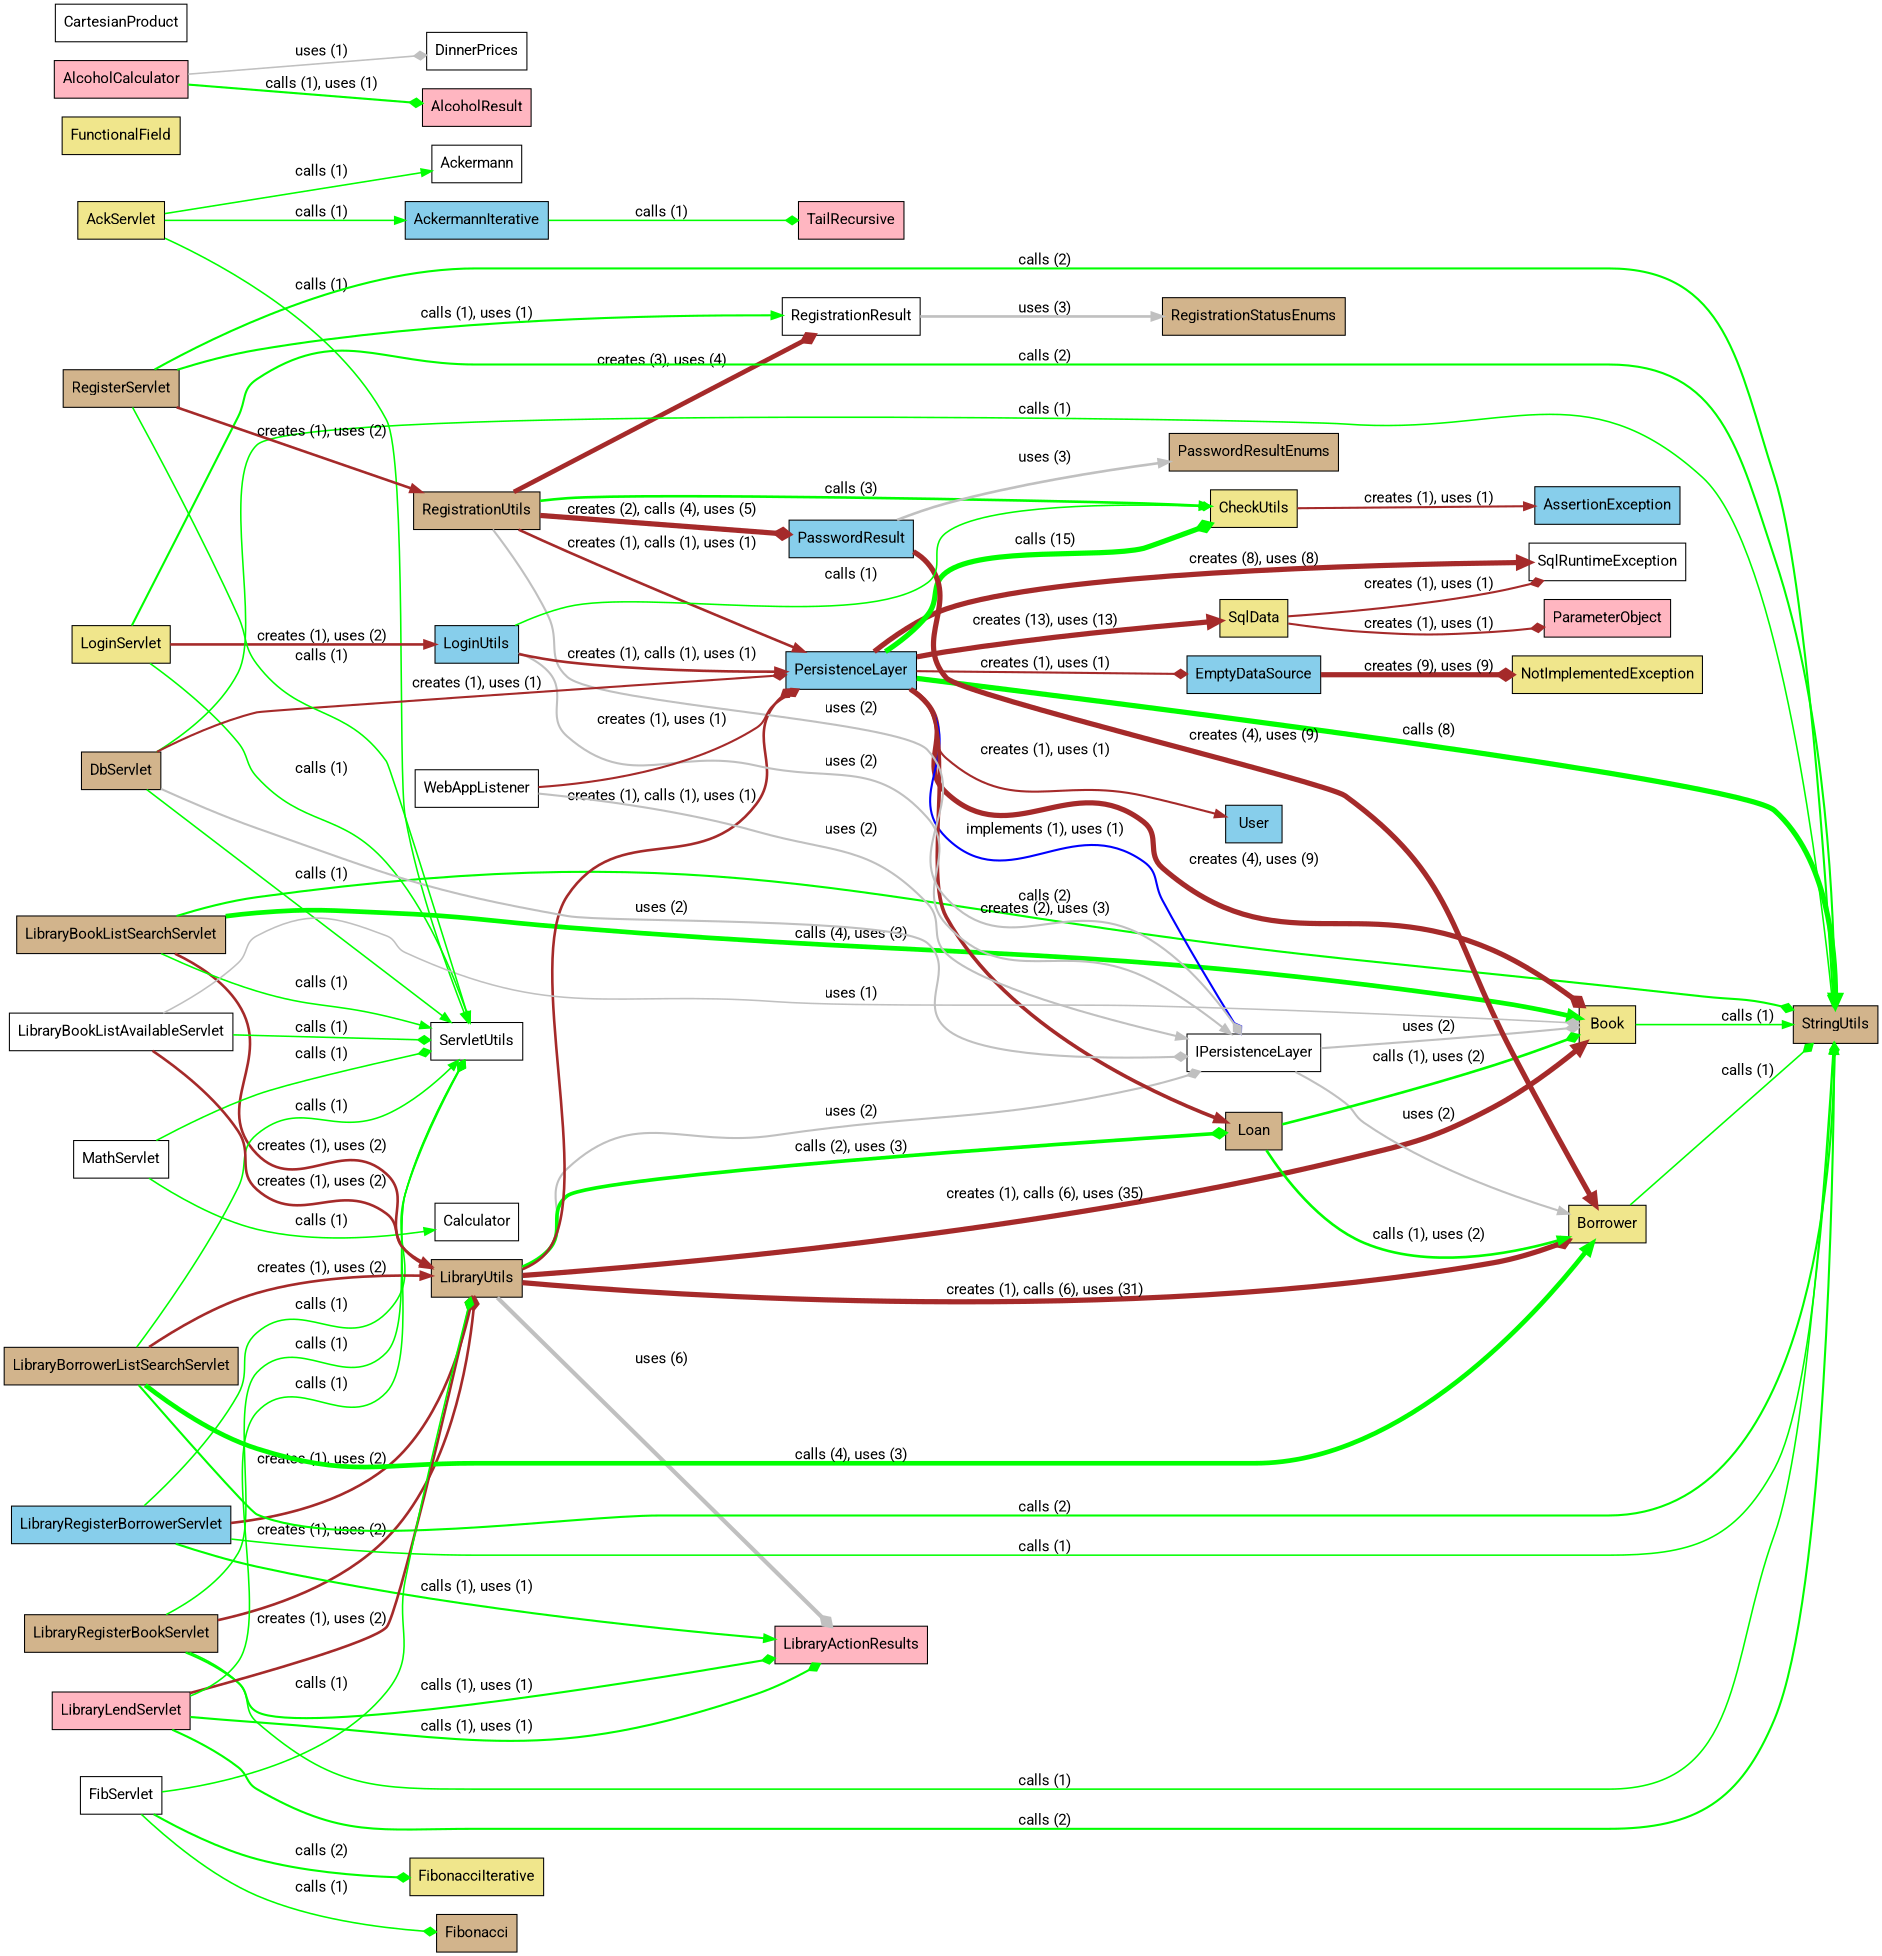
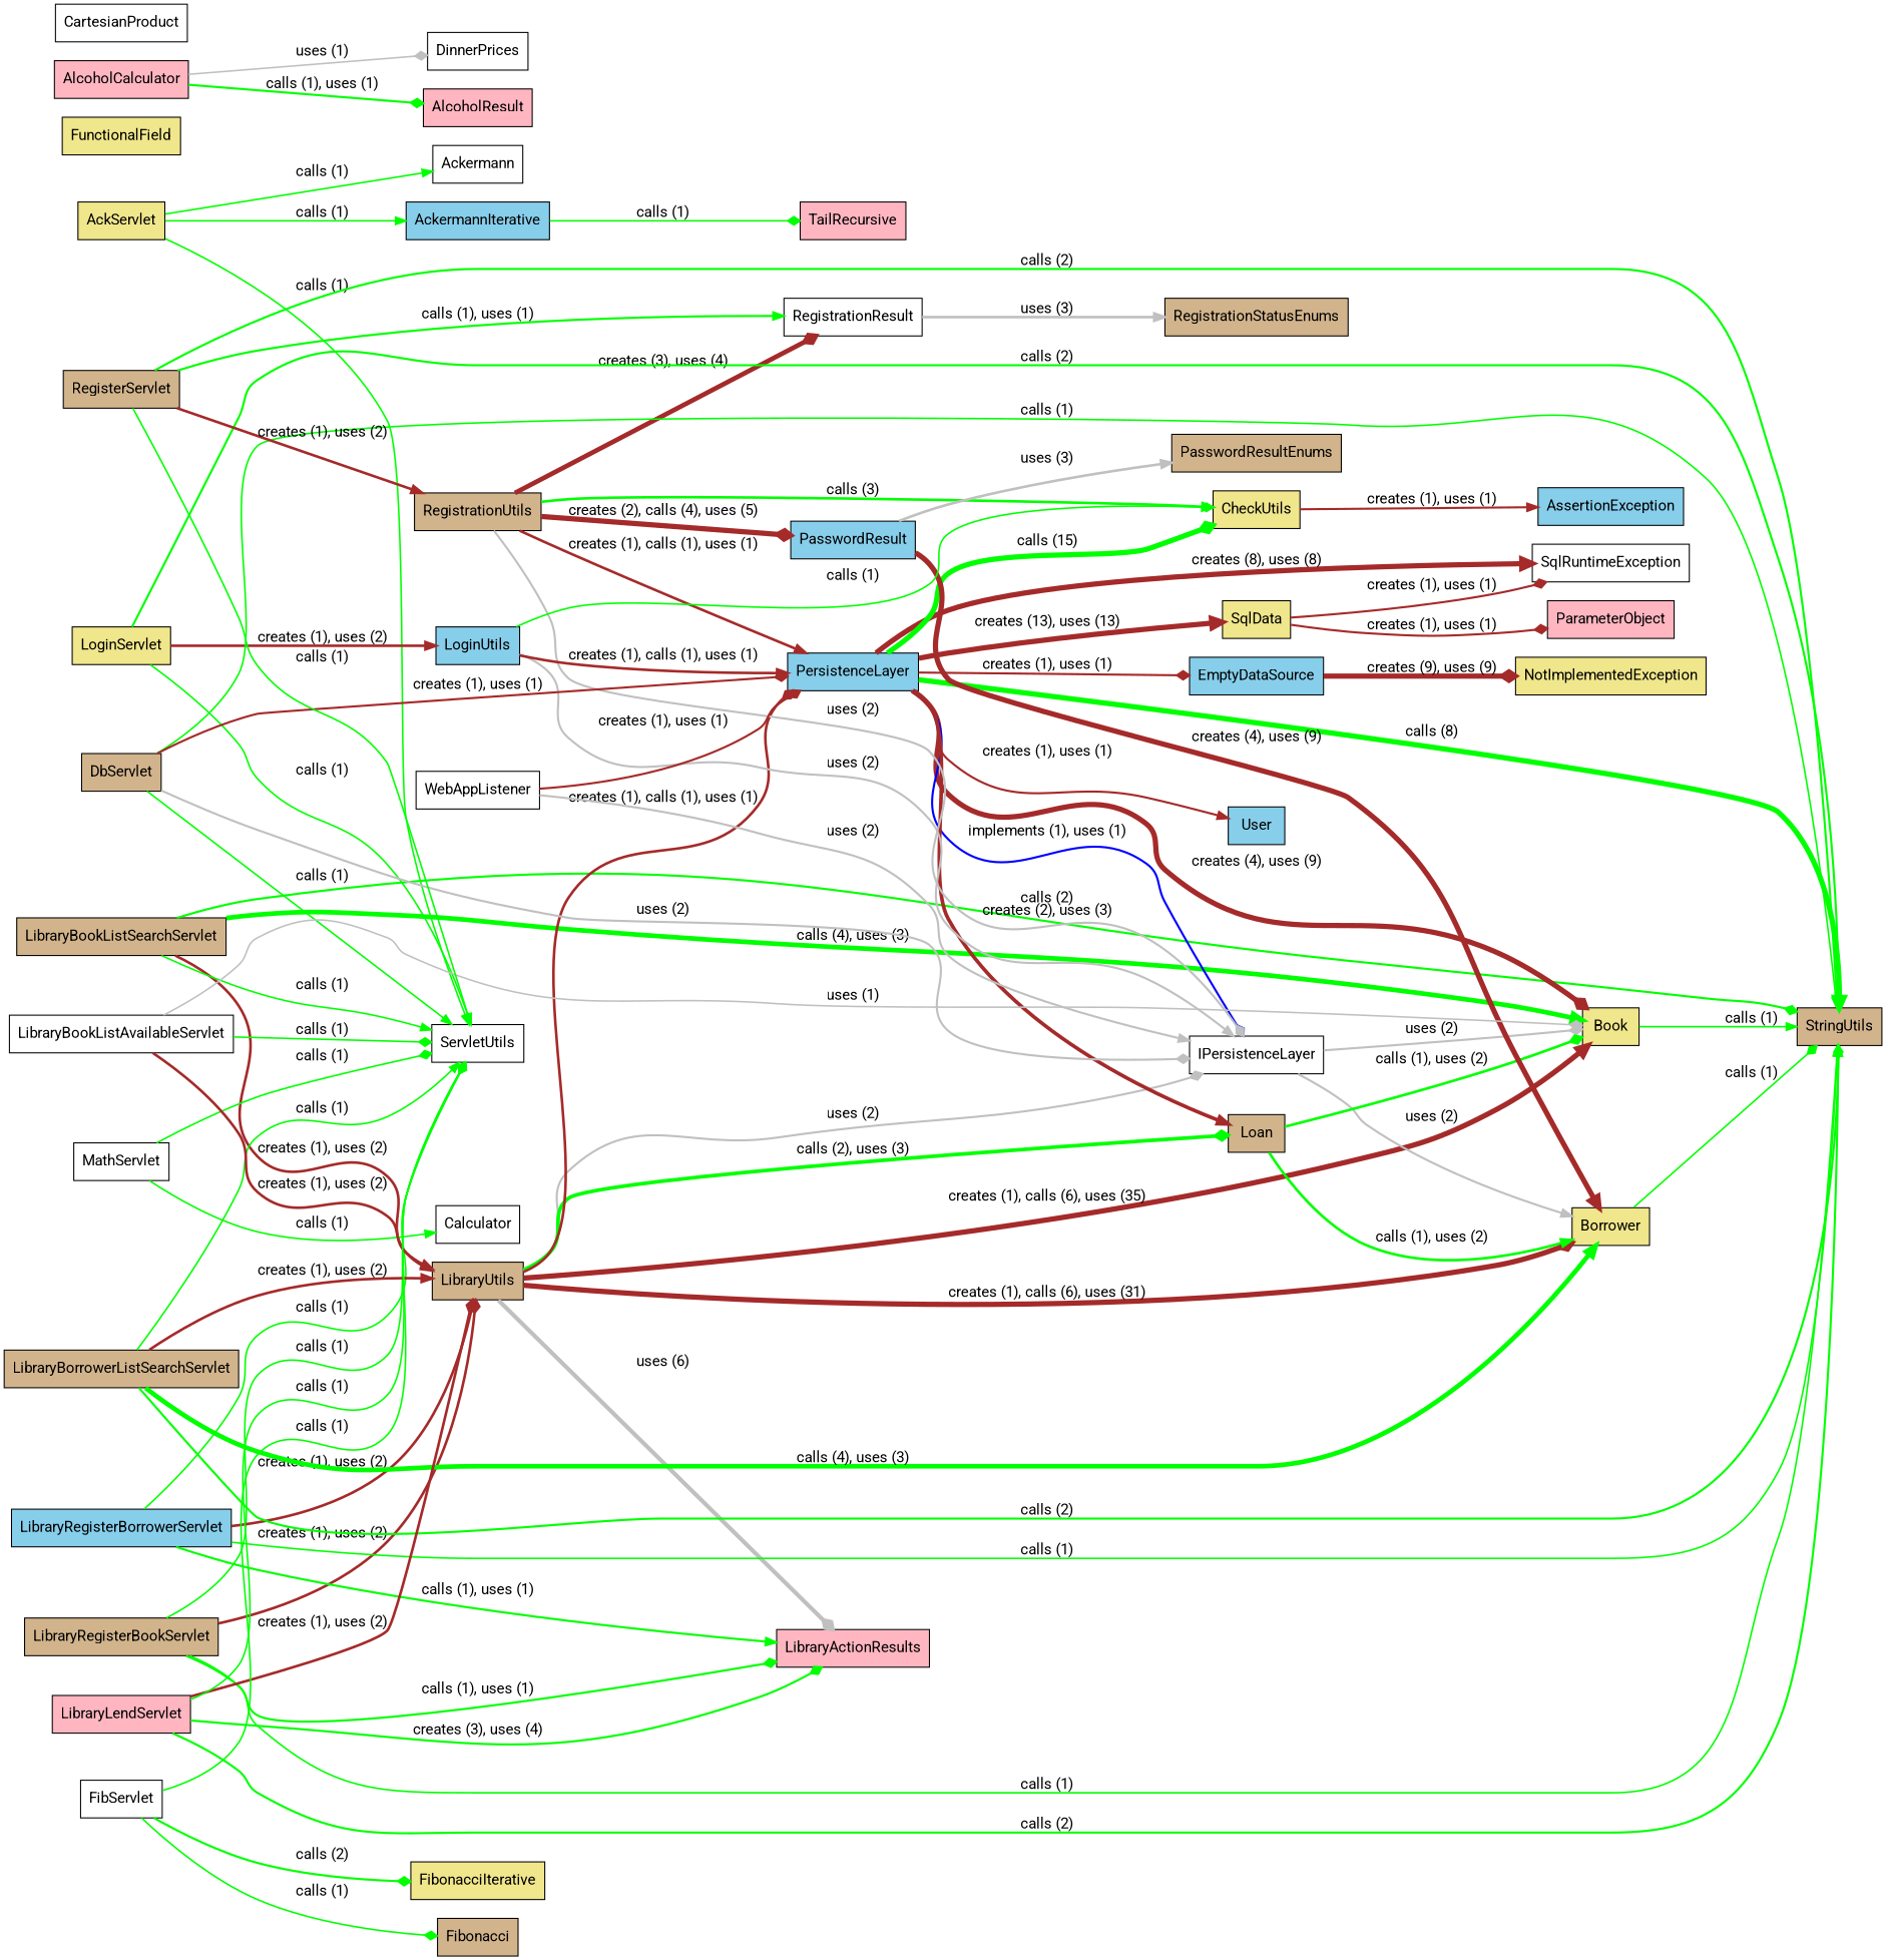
  digraph {
    fontname=Roboto
    rankdir=LR
    node [fillcolor=white fontname=Roboto shape=rectangle style=filled]
    edge [arrowhead=normal color=green fontname=Roboto penwidth=2.0 style=solid]
    n1 [label=Ackermann]
    n2 [fillcolor=tan label=LibraryBookListSearchServlet]
    n3 [fillcolor=tan label=StringUtils]
    n4 [fillcolor=tan label=LibraryUtils]
    n5 [fillcolor=khaki label=Book]
    n6 [label=ServletUtils]
    n7 [label=IPersistenceLayer]
    n8 [fillcolor=khaki label=Borrower]
    n9 [fillcolor=tan label=Loan]
    n10 [fillcolor=lightpink label=LibraryActionResults]
    n11 [fillcolor=skyblue label=PersistenceLayer]
    n12 [label=SqlRuntimeException]
    n13 [fillcolor=khaki label=SqlData]
    n14 [fillcolor=skyblue label=User]
    n15 [fillcolor=khaki label=CheckUtils]
    n16 [fillcolor=skyblue label=EmptyDataSource]
    n17 [fillcolor=lightpink label=ParameterObject]
    n18 [fillcolor=skyblue label=AssertionException]
    n19 [fillcolor=khaki label=NotImplementedException]
    n20 [fillcolor=skyblue label=AckermannIterative]
    n21 [fillcolor=lightpink label=TailRecursive]
    n22 [fillcolor=khaki label=AckServlet]
    n23 [fillcolor=khaki label=FunctionalField]
    n24 [fillcolor=tan label=LibraryRegisterBookServlet]
    n25 [label=Calculator]
    n26 [label=RegistrationResult]
    n27 [fillcolor=tan label=RegistrationStatusEnums]
    n28 [fillcolor=tan label=RegistrationUtils]
    n29 [fillcolor=skyblue label=PasswordResult]
    n30 [fillcolor=tan label=PasswordResultEnums]
    n31 [fillcolor=lightpink label=AlcoholCalculator]
    n32 [label=DinnerPrices]
    n33 [fillcolor=lightpink label=AlcoholResult]
    n34 [fillcolor=tan label=Fibonacci]
    n35 [fillcolor=skyblue label=LibraryRegisterBorrowerServlet]
    n36 [fillcolor=khaki label=LoginServlet]
    n37 [fillcolor=skyblue label=LoginUtils]
    n38 [label=MathServlet]
    n39 [label=CartesianProduct]
    n40 [fillcolor=tan label=LibraryBorrowerListSearchServlet]
    n41 [fillcolor=lightpink label=LibraryLendServlet]
    n42 [fillcolor=tan label=DbServlet]
    n43 [label=WebAppListener]
    n44 [fillcolor=khaki label=FibonacciIterative]
    n45 [label=LibraryBookListAvailableServlet]
    n46 [label=FibServlet]
    n47 [fillcolor=tan label=RegisterServlet]
    n2 -> n3 [arrowhead=diamond label="calls (2)"]
    n2 -> n4 [color=brown label="creates (1), uses (2)" penwidth=2.5]
    n2 -> n5 [label="calls (4), uses (3)" penwidth=4.5]
    n2 -> n6 [label="calls (1)" penwidth=1.5]
    n4 -> n5 [color=brown label="creates (1), calls (6), uses (35)" penwidth=5.0]
    n4 -> n7 [arrowhead=diamond color=gray label="uses (2)"]
    n4 -> n8 [arrowhead=diamond color=brown label="creates (1), calls (6), uses (31)" penwidth=5.0]
    n4 -> n9 [arrowhead=diamond label="calls (2), uses (3)" penwidth=3.5]
    n4 -> n10 [arrowhead=diamond color=gray label="uses (6)" penwidth=4.0]
    n4 -> n11 [arrowhead=diamond color=brown label="creates (1), calls (1), uses (1)" penwidth=2.5]
    n5 -> n3 [label="calls (1)" penwidth=1.5]
    n7 -> n5 [arrowhead=diamond color=gray label="uses (2)"]
    n7 -> n8 [color=gray label="uses (2)"]
    n8 -> n3 [arrowhead=diamond label="calls (1)" penwidth=1.5]
    n9 -> n5 [arrowhead=diamond label="calls (1), uses (2)" penwidth=2.5]
    n9 -> n8 [label="calls (1), uses (2)" penwidth=2.5]
    n11 -> n3 [label="calls (8)" penwidth=5.0]
    n11 -> n5 [arrowhead=diamond color=brown label="creates (4), uses (9)" penwidth=5.0]
    n11 -> n7 [arrowhead=diamond color=blue label="implements (1), uses (1)"]
    n11 -> n9 [color=brown label="creates (2), uses (3)" penwidth=3.5]
    n11 -> n12 [color=brown label="creates (8), uses (8)" penwidth=5.0]
    n11 -> n13 [color=brown label="creates (13), uses (13)" penwidth=5.0]
    n11 -> n14 [color=brown label="creates (1), uses (1)"]
    n11 -> n15 [arrowhead=diamond label="calls (15)" penwidth=5.0]
    n11 -> n16 [arrowhead=diamond color=brown label="creates (1), uses (1)"]
    n13 -> n12 [arrowhead=diamond color=brown label="creates (1), uses (1)"]
    n13 -> n17 [arrowhead=diamond color=brown label="creates (1), uses (1)"]
    n15 -> n18 [color=brown label="creates (1), uses (1)"]
    n16 -> n19 [arrowhead=diamond color=brown label="creates (9), uses (9)" penwidth=5.0]
    n20 -> n21 [arrowhead=diamond label="calls (1)" penwidth=1.5]
    n22 -> n1 [label="calls (1)" penwidth=1.5]
    n22 -> n6 [label="calls (1)" penwidth=1.5]
    n22 -> n20 [label="calls (1)" penwidth=1.5]
    n24 -> n3 [label="calls (1)" penwidth=1.5]
    n24 -> n4 [arrowhead=diamond color=brown label="creates (1), uses (2)" penwidth=2.5]
    n24 -> n6 [arrowhead=diamond label="calls (1)" penwidth=1.5]
    n24 -> n10 [arrowhead=diamond label="calls (1), uses (1)"]
    n26 -> n27 [color=gray label="uses (3)" penwidth=2.5]
    n28 -> n7 [arrowhead=diamond color=gray label="uses (2)"]
    n28 -> n11 [color=brown label="creates (1), calls (1), uses (1)" penwidth=2.5]
    n28 -> n15 [label="calls (3)" penwidth=2.5]
    n28 -> n26 [arrowhead=diamond color=brown label="creates (3), uses (4)" penwidth=4.5]
    n28 -> n29 [arrowhead=diamond color=brown label="creates (2), calls (4), uses (5)" penwidth=5.0]
    n29 -> n8 [color=brown label="creates (4), uses (9)" penwidth=5.0]
    n29 -> n30 [color=gray label="uses (3)" penwidth=2.5]
    n31 -> n32 [arrowhead=diamond color=gray label="uses (1)" penwidth=1.5]
    n31 -> n33 [arrowhead=diamond label="calls (1), uses (1)"]
    n35 -> n3 [label="calls (1)" penwidth=1.5]
    n35 -> n4 [arrowhead=diamond color=brown label="creates (1), uses (2)" penwidth=2.5]
    n35 -> n6 [arrowhead=diamond label="calls (1)" penwidth=1.5]
    n35 -> n10 [label="calls (1), uses (1)"]
    n36 -> n3 [label="calls (2)"]
    n36 -> n6 [label="calls (1)" penwidth=1.5]
    n36 -> n37 [color=brown label="creates (1), uses (2)" penwidth=2.5]
    n37 -> n7 [color=gray label="uses (2)"]
    n37 -> n11 [color=brown label="creates (1), calls (1), uses (1)" penwidth=2.5]
    n37 -> n15 [arrowhead=diamond label="calls (1)" penwidth=1.5]
    n38 -> n6 [arrowhead=diamond label="calls (1)" penwidth=1.5]
    n38 -> n25 [label="calls (1)" penwidth=1.5]
    n40 -> n3 [label="calls (2)"]
    n40 -> n4 [color=brown label="creates (1), uses (2)" penwidth=2.5]
    n40 -> n6 [label="calls (1)" penwidth=1.5]
    n40 -> n8 [label="calls (4), uses (3)" penwidth=4.5]
    n41 -> n3 [arrowhead=diamond label="calls (2)"]
    n41 -> n4 [arrowhead=diamond color=brown label="creates (1), uses (2)" penwidth=2.5]
    n41 -> n6 [arrowhead=diamond label="calls (1)" penwidth=1.5]
-   n41 -> n10 [arrowhead=diamond label="calls (1), uses (1)"]
+   n41 -> n10 [arrowhead=diamond label="creates (3), uses (4)"]
    n42 -> n3 [label="calls (1)" penwidth=1.5]
    n42 -> n6 [label="calls (1)" penwidth=1.5]
    n42 -> n7 [arrowhead=diamond color=gray label="uses (2)"]
    n42 -> n11 [arrowhead=diamond color=brown label="creates (1), uses (1)"]
    n43 -> n7 [color=gray label="uses (2)"]
    n43 -> n11 [arrowhead=diamond color=brown label="creates (1), uses (1)"]
    n45 -> n4 [color=brown label="creates (1), uses (2)" penwidth=2.5]
    n45 -> n5 [arrowhead=diamond color=gray label="uses (1)" penwidth=1.5]
    n45 -> n6 [arrowhead=diamond label="calls (1)" penwidth=1.5]
-   n46 -> n4 [arrowhead=diamond label="calls (1)" penwidth=1.5]
+   n46 -> n6 [arrowhead=diamond label="calls (1)" penwidth=1.5]
    n46 -> n34 [arrowhead=diamond label="calls (1)" penwidth=1.5]
    n46 -> n44 [arrowhead=diamond label="calls (2)"]
    n47 -> n3 [label="calls (2)"]
    n47 -> n6 [label="calls (1)" penwidth=1.5]
    n47 -> n26 [label="calls (1), uses (1)"]
    n47 -> n28 [color=brown label="creates (1), uses (2)" penwidth=2.5]
  }
